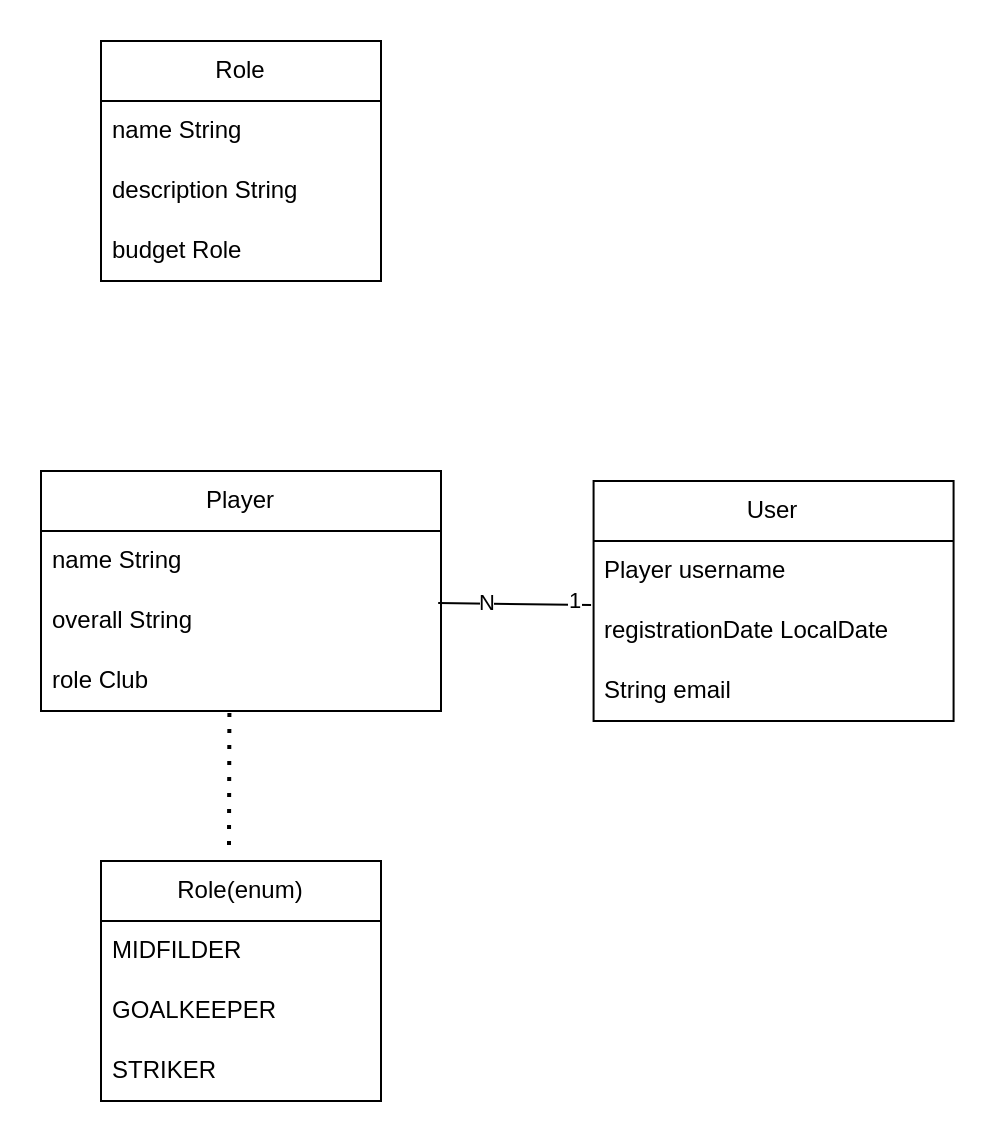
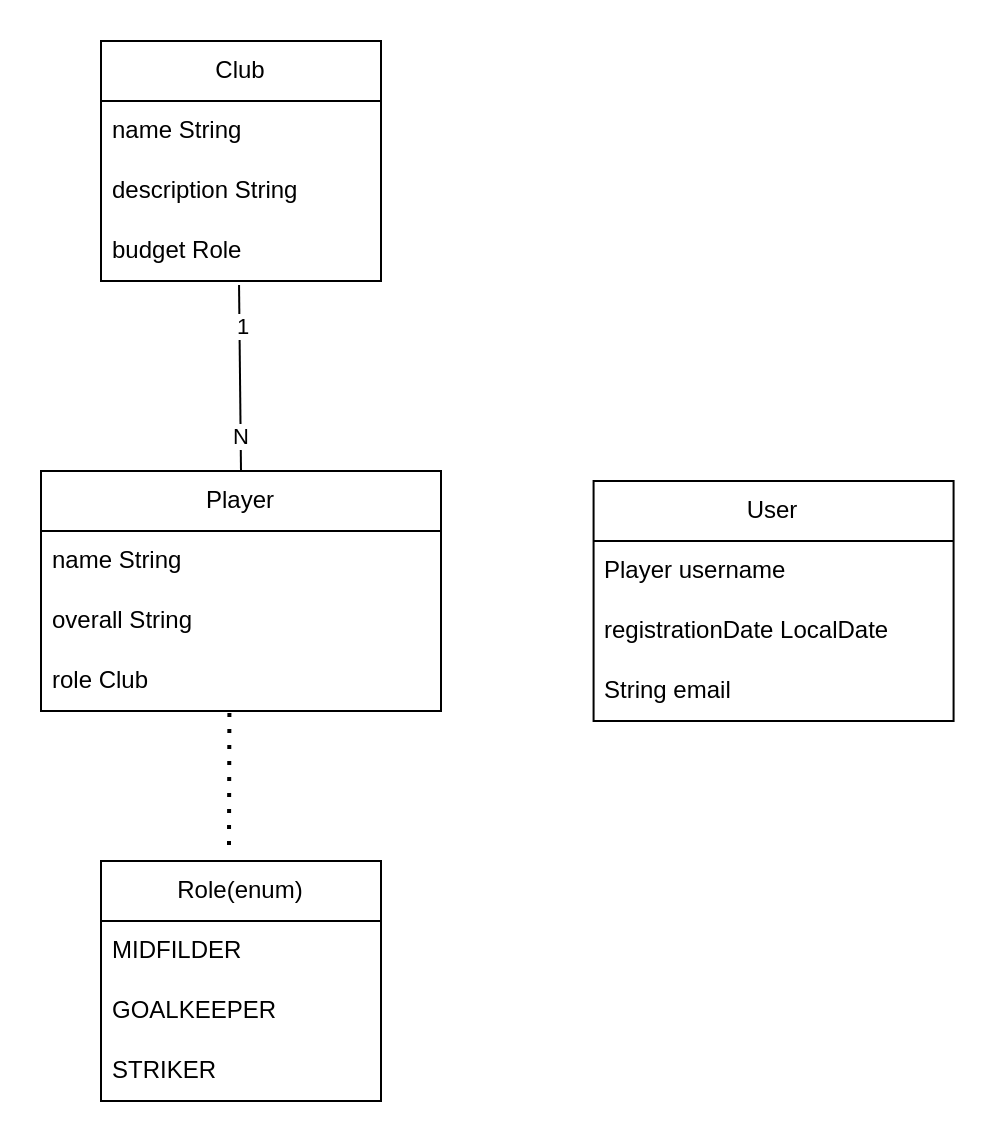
  <mxCell id="0" />
  <mxCell id="1" parent="0" />
- <mxCell id="2" value="Role" style="swimlane;fontStyle=0;childLayout=stackLayout;horizontal=1;startSize=30;horizontalStack=0;resizeParent=1;resizeParentMax=0;resizeLast=0;collapsible=1;marginBottom=0;whiteSpace=wrap;html=1;" parent="1" vertex="1"><mxGeometry x="50" y="20" width="140" height="120" as="geometry" /></mxCell>
+ <mxCell id="2" value="Club" style="swimlane;fontStyle=0;childLayout=stackLayout;horizontal=1;startSize=30;horizontalStack=0;resizeParent=1;resizeParentMax=0;resizeLast=0;collapsible=1;marginBottom=0;whiteSpace=wrap;html=1;" parent="1" vertex="1"><mxGeometry x="50" y="20" width="140" height="120" as="geometry" /></mxCell>
  <mxCell id="3" value="name String" style="text;strokeColor=none;fillColor=none;align=left;verticalAlign=middle;spacingLeft=4;spacingRight=4;overflow=hidden;points=[[0,0.5],[1,0.5]];portConstraint=eastwest;rotatable=0;whiteSpace=wrap;html=1;" parent="2" vertex="1"><mxGeometry y="30" width="140" height="30" as="geometry" /></mxCell>
  <mxCell id="4" value="description String" style="text;strokeColor=none;fillColor=none;align=left;verticalAlign=middle;spacingLeft=4;spacingRight=4;overflow=hidden;points=[[0,0.5],[1,0.5]];portConstraint=eastwest;rotatable=0;whiteSpace=wrap;html=1;" parent="2" vertex="1"><mxGeometry y="60" width="140" height="30" as="geometry" /></mxCell>
  <mxCell id="5" value="budget Role" style="text;strokeColor=none;fillColor=none;align=left;verticalAlign=middle;spacingLeft=4;spacingRight=4;overflow=hidden;points=[[0,0.5],[1,0.5]];portConstraint=eastwest;rotatable=0;whiteSpace=wrap;html=1;" parent="2" vertex="1"><mxGeometry y="90" width="140" height="30" as="geometry" /></mxCell>
  <mxCell id="6" value="User" style="swimlane;fontStyle=0;childLayout=stackLayout;horizontal=1;startSize=30;horizontalStack=0;resizeParent=1;resizeParentMax=0;resizeLast=0;collapsible=1;marginBottom=0;whiteSpace=wrap;html=1;" parent="1" vertex="1"><mxGeometry x="296.29" y="240" width="180" height="120" as="geometry" /></mxCell>
  <mxCell id="7" value="Player username" style="text;strokeColor=none;fillColor=none;align=left;verticalAlign=middle;spacingLeft=4;spacingRight=4;overflow=hidden;points=[[0,0.5],[1,0.5]];portConstraint=eastwest;rotatable=0;whiteSpace=wrap;html=1;" parent="6" vertex="1"><mxGeometry y="30" width="180" height="30" as="geometry" /></mxCell>
  <mxCell id="8" value="registrationDate LocalDate" style="text;strokeColor=none;fillColor=none;align=left;verticalAlign=middle;spacingLeft=4;spacingRight=4;overflow=hidden;points=[[0,0.5],[1,0.5]];portConstraint=eastwest;rotatable=0;whiteSpace=wrap;html=1;" parent="6" vertex="1"><mxGeometry y="60" width="180" height="30" as="geometry" /></mxCell>
  <mxCell id="9" value="String email" style="text;strokeColor=none;fillColor=none;align=left;verticalAlign=middle;spacingLeft=4;spacingRight=4;overflow=hidden;points=[[0,0.5],[1,0.5]];portConstraint=eastwest;rotatable=0;whiteSpace=wrap;html=1;" parent="6" vertex="1"><mxGeometry y="90" width="180" height="30" as="geometry" /></mxCell>
  <mxCell id="10" value="Player" style="swimlane;fontStyle=0;childLayout=stackLayout;horizontal=1;startSize=30;horizontalStack=0;resizeParent=1;resizeParentMax=0;resizeLast=0;collapsible=1;marginBottom=0;whiteSpace=wrap;html=1;" parent="1" vertex="1"><mxGeometry x="20" y="235" width="200" height="120" as="geometry" /></mxCell>
  <mxCell id="11" value="name String" style="text;strokeColor=none;fillColor=none;align=left;verticalAlign=middle;spacingLeft=4;spacingRight=4;overflow=hidden;points=[[0,0.5],[1,0.5]];portConstraint=eastwest;rotatable=0;whiteSpace=wrap;html=1;" parent="10" vertex="1"><mxGeometry y="30" width="200" height="30" as="geometry" /></mxCell>
  <mxCell id="12" value="overall String" style="text;strokeColor=none;fillColor=none;align=left;verticalAlign=middle;spacingLeft=4;spacingRight=4;overflow=hidden;points=[[0,0.5],[1,0.5]];portConstraint=eastwest;rotatable=0;whiteSpace=wrap;html=1;" parent="10" vertex="1"><mxGeometry y="60" width="200" height="30" as="geometry" /></mxCell>
  <mxCell id="13" value="role Club" style="text;strokeColor=none;fillColor=none;align=left;verticalAlign=middle;spacingLeft=4;spacingRight=4;overflow=hidden;points=[[0,0.5],[1,0.5]];portConstraint=eastwest;rotatable=0;whiteSpace=wrap;html=1;" parent="10" vertex="1"><mxGeometry y="90" width="200" height="30" as="geometry" /></mxCell>
  <mxCell id="14" value="Role(enum)" style="swimlane;fontStyle=0;childLayout=stackLayout;horizontal=1;startSize=30;horizontalStack=0;resizeParent=1;resizeParentMax=0;resizeLast=0;collapsible=1;marginBottom=0;whiteSpace=wrap;html=1;" parent="1" vertex="1"><mxGeometry x="50" y="430" width="140" height="120" as="geometry" /></mxCell>
  <mxCell id="15" value="MIDFILDER" style="text;strokeColor=none;fillColor=none;align=left;verticalAlign=middle;spacingLeft=4;spacingRight=4;overflow=hidden;points=[[0,0.5],[1,0.5]];portConstraint=eastwest;rotatable=0;whiteSpace=wrap;html=1;" parent="14" vertex="1"><mxGeometry y="30" width="140" height="30" as="geometry" /></mxCell>
  <mxCell id="16" value="GOALKEEPER" style="text;strokeColor=none;fillColor=none;align=left;verticalAlign=middle;spacingLeft=4;spacingRight=4;overflow=hidden;points=[[0,0.5],[1,0.5]];portConstraint=eastwest;rotatable=0;whiteSpace=wrap;html=1;" parent="14" vertex="1"><mxGeometry y="60" width="140" height="30" as="geometry" /></mxCell>
  <mxCell id="17" value="STRIKER" style="text;strokeColor=none;fillColor=none;align=left;verticalAlign=middle;spacingLeft=4;spacingRight=4;overflow=hidden;points=[[0,0.5],[1,0.5]];portConstraint=eastwest;rotatable=0;whiteSpace=wrap;html=1;" parent="14" vertex="1"><mxGeometry y="90" width="140" height="30" as="geometry" /></mxCell>
- <mxCell id="21" value="" style="endArrow=none;html=1;rounded=0;exitX=0.993;exitY=0.2;exitDx=0;exitDy=0;exitPerimeter=0;entryX=-0.007;entryY=0.067;entryDx=0;entryDy=0;entryPerimeter=0;" parent="1" source="12" target="8" edge="1"><mxGeometry width="50" height="50" relative="1" as="geometry"><mxPoint x="240" y="370" as="sourcePoint" /><mxPoint x="290" y="320" as="targetPoint" /></mxGeometry></mxCell>
- <mxCell id="22" value="1" style="edgeLabel;html=1;align=center;verticalAlign=middle;resizable=0;points=[];" parent="21" vertex="1" connectable="0"><mxGeometry x="0.771" y="3" relative="1" as="geometry"><mxPoint y="1" as="offset" /></mxGeometry></mxCell>
- <mxCell id="23" value="N" style="edgeLabel;html=1;align=center;verticalAlign=middle;resizable=0;points=[];" parent="21" vertex="1" connectable="0"><mxGeometry x="-0.772" y="-1" relative="1" as="geometry"><mxPoint x="15" y="-2" as="offset" /></mxGeometry></mxCell>
+ <mxCell id="18" value="" style="endArrow=none;html=1;rounded=0;exitX=0.493;exitY=1.067;exitDx=0;exitDy=0;exitPerimeter=0;entryX=0.5;entryY=0;entryDx=0;entryDy=0;" parent="1" source="5" target="10" edge="1"><mxGeometry width="50" height="50" relative="1" as="geometry"><mxPoint x="220" y="145" as="sourcePoint" /><mxPoint x="270" y="95" as="targetPoint" /></mxGeometry></mxCell>
+ <mxCell id="19" value="1" style="edgeLabel;html=1;align=center;verticalAlign=middle;resizable=0;points=[];" parent="18" vertex="1" connectable="0"><mxGeometry x="-0.548" y="3" relative="1" as="geometry"><mxPoint x="-2" as="offset" /></mxGeometry></mxCell>
+ <mxCell id="20" value="N" style="edgeLabel;html=1;align=center;verticalAlign=middle;resizable=0;points=[];" parent="18" vertex="1" connectable="0"><mxGeometry x="0.613" y="-2" relative="1" as="geometry"><mxPoint x="2" as="offset" /></mxGeometry></mxCell>
  <mxCell id="24" value="" style="endArrow=none;dashed=1;html=1;dashPattern=1 3;strokeWidth=2;rounded=0;exitX=0.471;exitY=1.033;exitDx=0;exitDy=0;exitPerimeter=0;entryX=0.457;entryY=-0.017;entryDx=0;entryDy=0;entryPerimeter=0;" parent="1" source="13" target="14" edge="1"><mxGeometry width="50" height="50" relative="1" as="geometry"><mxPoint x="260" y="370" as="sourcePoint" /><mxPoint x="310" y="320" as="targetPoint" /></mxGeometry></mxCell>
